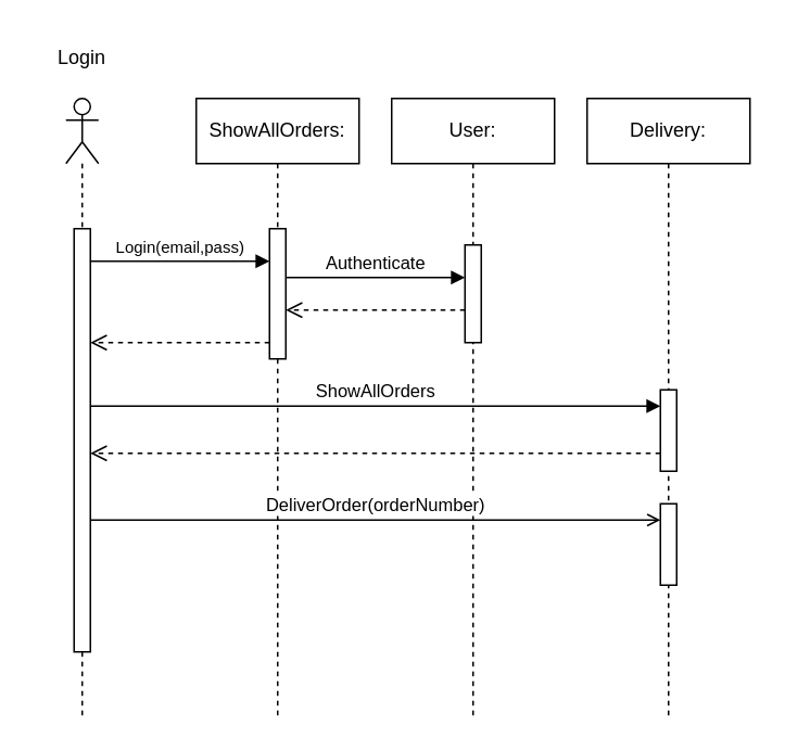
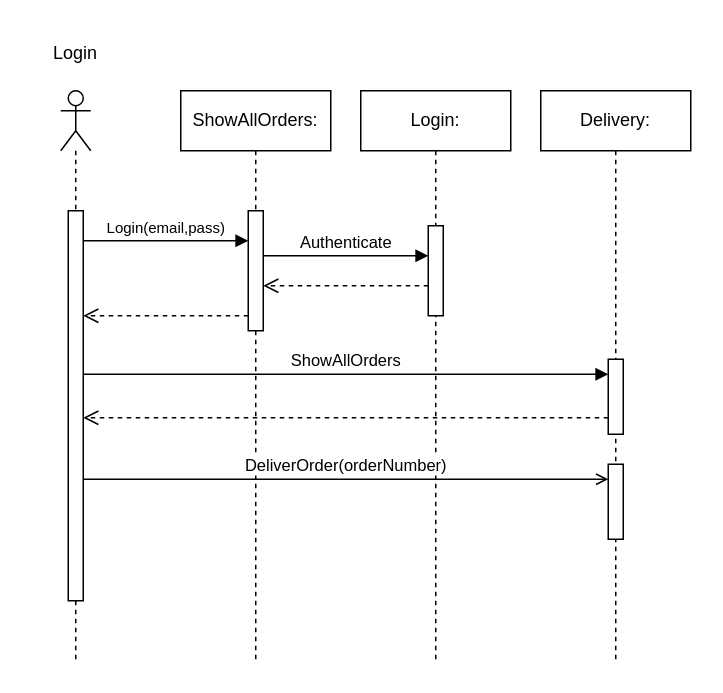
  <mxCell id="0" />
  <mxCell id="1" parent="0" />
  <mxCell id="2" value="" style="shape=umlLifeline;perimeter=lifelinePerimeter;whiteSpace=wrap;html=1;container=1;dropTarget=0;collapsible=0;recursiveResize=0;outlineConnect=0;portConstraint=eastwest;newEdgeStyle={&quot;curved&quot;:0,&quot;rounded&quot;:0};participant=umlActor;" parent="1" vertex="1"><mxGeometry x="40" y="60" width="20" height="380" as="geometry" /></mxCell>
  <mxCell id="3" value="" style="html=1;points=[[0,0,0,0,5],[0,1,0,0,-5],[1,0,0,0,5],[1,1,0,0,-5]];perimeter=orthogonalPerimeter;outlineConnect=0;targetShapes=umlLifeline;portConstraint=eastwest;newEdgeStyle={&quot;curved&quot;:0,&quot;rounded&quot;:0};" parent="2" vertex="1"><mxGeometry x="5" y="80" width="10" height="260" as="geometry" /></mxCell>
- <mxCell id="4" value="User:" style="shape=umlLifeline;perimeter=lifelinePerimeter;whiteSpace=wrap;html=1;container=1;dropTarget=0;collapsible=0;recursiveResize=0;outlineConnect=0;portConstraint=eastwest;newEdgeStyle={&quot;curved&quot;:0,&quot;rounded&quot;:0};" parent="1" vertex="1"><mxGeometry x="240" y="60" width="100" height="380" as="geometry" /></mxCell>
+ <mxCell id="4" value="Login:" style="shape=umlLifeline;perimeter=lifelinePerimeter;whiteSpace=wrap;html=1;container=1;dropTarget=0;collapsible=0;recursiveResize=0;outlineConnect=0;portConstraint=eastwest;newEdgeStyle={&quot;curved&quot;:0,&quot;rounded&quot;:0};" parent="1" vertex="1"><mxGeometry x="240" y="60" width="100" height="380" as="geometry" /></mxCell>
  <mxCell id="5" value="" style="html=1;points=[[0,0,0,0,5],[0,1,0,0,-5],[1,0,0,0,5],[1,1,0,0,-5]];perimeter=orthogonalPerimeter;outlineConnect=0;targetShapes=umlLifeline;portConstraint=eastwest;newEdgeStyle={&quot;curved&quot;:0,&quot;rounded&quot;:0};" parent="4" vertex="1"><mxGeometry x="45" y="90" width="10" height="60" as="geometry" /></mxCell>
  <mxCell id="6" value="Login" style="text;html=1;strokeColor=none;fillColor=none;align=center;verticalAlign=middle;whiteSpace=wrap;rounded=0;" parent="1" vertex="1"><mxGeometry x="20" y="20" width="60" height="30" as="geometry" /></mxCell>
  <mxCell id="7" value="ShowAllOrders:" style="shape=umlLifeline;perimeter=lifelinePerimeter;whiteSpace=wrap;html=1;container=1;dropTarget=0;collapsible=0;recursiveResize=0;outlineConnect=0;portConstraint=eastwest;newEdgeStyle={&quot;curved&quot;:0,&quot;rounded&quot;:0};" parent="1" vertex="1"><mxGeometry x="120" y="60" width="100" height="380" as="geometry" /></mxCell>
  <mxCell id="8" value="" style="html=1;points=[[0,0,0,0,5],[0,1,0,0,-5],[1,0,0,0,5],[1,1,0,0,-5]];perimeter=orthogonalPerimeter;outlineConnect=0;targetShapes=umlLifeline;portConstraint=eastwest;newEdgeStyle={&quot;curved&quot;:0,&quot;rounded&quot;:0};" parent="7" vertex="1"><mxGeometry x="45" y="80" width="10" height="80" as="geometry" /></mxCell>
  <mxCell id="9" value="&lt;font style=&quot;font-size: 10px;&quot;&gt;Login(email,pass)&lt;/font&gt;" style="html=1;verticalAlign=bottom;endArrow=block;curved=0;rounded=0;exitX=1;exitY=0;exitDx=0;exitDy=5;exitPerimeter=0;" parent="1" edge="1"><mxGeometry width="80" relative="1" as="geometry"><mxPoint x="55" y="160" as="sourcePoint" /><mxPoint x="165" y="160" as="targetPoint" /></mxGeometry></mxCell>
  <mxCell id="10" value="Authenticate" style="html=1;verticalAlign=bottom;endArrow=block;curved=0;rounded=0;entryX=-0.015;entryY=0.25;entryDx=0;entryDy=0;entryPerimeter=0;" parent="1" edge="1"><mxGeometry width="80" relative="1" as="geometry"><mxPoint x="175" y="170" as="sourcePoint" /><mxPoint x="285" y="170" as="targetPoint" /></mxGeometry></mxCell>
  <mxCell id="11" value="" style="html=1;verticalAlign=bottom;endArrow=open;dashed=1;endSize=8;curved=0;rounded=0;exitX=0;exitY=1;exitDx=0;exitDy=-5;exitPerimeter=0;" parent="1" edge="1"><mxGeometry relative="1" as="geometry"><mxPoint x="165" y="210" as="sourcePoint" /><mxPoint x="55" y="210" as="targetPoint" /></mxGeometry></mxCell>
  <mxCell id="12" value="" style="html=1;verticalAlign=bottom;endArrow=open;dashed=1;endSize=8;curved=0;rounded=0;exitX=0;exitY=1;exitDx=0;exitDy=-5;exitPerimeter=0;" parent="1" edge="1"><mxGeometry relative="1" as="geometry"><mxPoint x="285" y="190" as="sourcePoint" /><mxPoint x="175" y="190" as="targetPoint" /></mxGeometry></mxCell>
  <mxCell id="13" value="Delivery:" style="shape=umlLifeline;perimeter=lifelinePerimeter;whiteSpace=wrap;html=1;container=1;dropTarget=0;collapsible=0;recursiveResize=0;outlineConnect=0;portConstraint=eastwest;newEdgeStyle={&quot;curved&quot;:0,&quot;rounded&quot;:0};" parent="1" vertex="1"><mxGeometry x="360" y="60" width="100" height="380" as="geometry" /></mxCell>
  <mxCell id="14" value="" style="html=1;points=[[0,0,0,0,5],[0,1,0,0,-5],[1,0,0,0,5],[1,1,0,0,-5]];perimeter=orthogonalPerimeter;outlineConnect=0;targetShapes=umlLifeline;portConstraint=eastwest;newEdgeStyle={&quot;curved&quot;:0,&quot;rounded&quot;:0};" parent="13" vertex="1"><mxGeometry x="45" y="179" width="10" height="50" as="geometry" /></mxCell>
  <mxCell id="15" value="" style="html=1;points=[[0,0,0,0,5],[0,1,0,0,-5],[1,0,0,0,5],[1,1,0,0,-5]];perimeter=orthogonalPerimeter;outlineConnect=0;targetShapes=umlLifeline;portConstraint=eastwest;newEdgeStyle={&quot;curved&quot;:0,&quot;rounded&quot;:0};" parent="13" vertex="1"><mxGeometry x="45" y="249" width="10" height="50" as="geometry" /></mxCell>
  <mxCell id="16" value="DeliverOrder(orderNumber)" style="html=1;verticalAlign=bottom;endArrow=open;curved=0;rounded=0;endFill=0;" parent="13" source="3" edge="1"><mxGeometry width="80" relative="1" as="geometry"><mxPoint x="-300" y="259" as="sourcePoint" /><mxPoint x="45" y="259" as="targetPoint" /></mxGeometry></mxCell>
  <mxCell id="17" value="ShowAllOrders" style="html=1;verticalAlign=bottom;endArrow=block;curved=0;rounded=0;" parent="1" target="14" edge="1"><mxGeometry width="80" relative="1" as="geometry"><mxPoint x="55" y="249" as="sourcePoint" /><mxPoint x="400" y="249" as="targetPoint" /></mxGeometry></mxCell>
  <mxCell id="18" value="" style="html=1;verticalAlign=bottom;endArrow=open;dashed=1;endSize=8;curved=0;rounded=0;" parent="1" edge="1"><mxGeometry relative="1" as="geometry"><mxPoint x="405" y="278" as="sourcePoint" /><mxPoint x="55" y="278" as="targetPoint" /></mxGeometry></mxCell>
